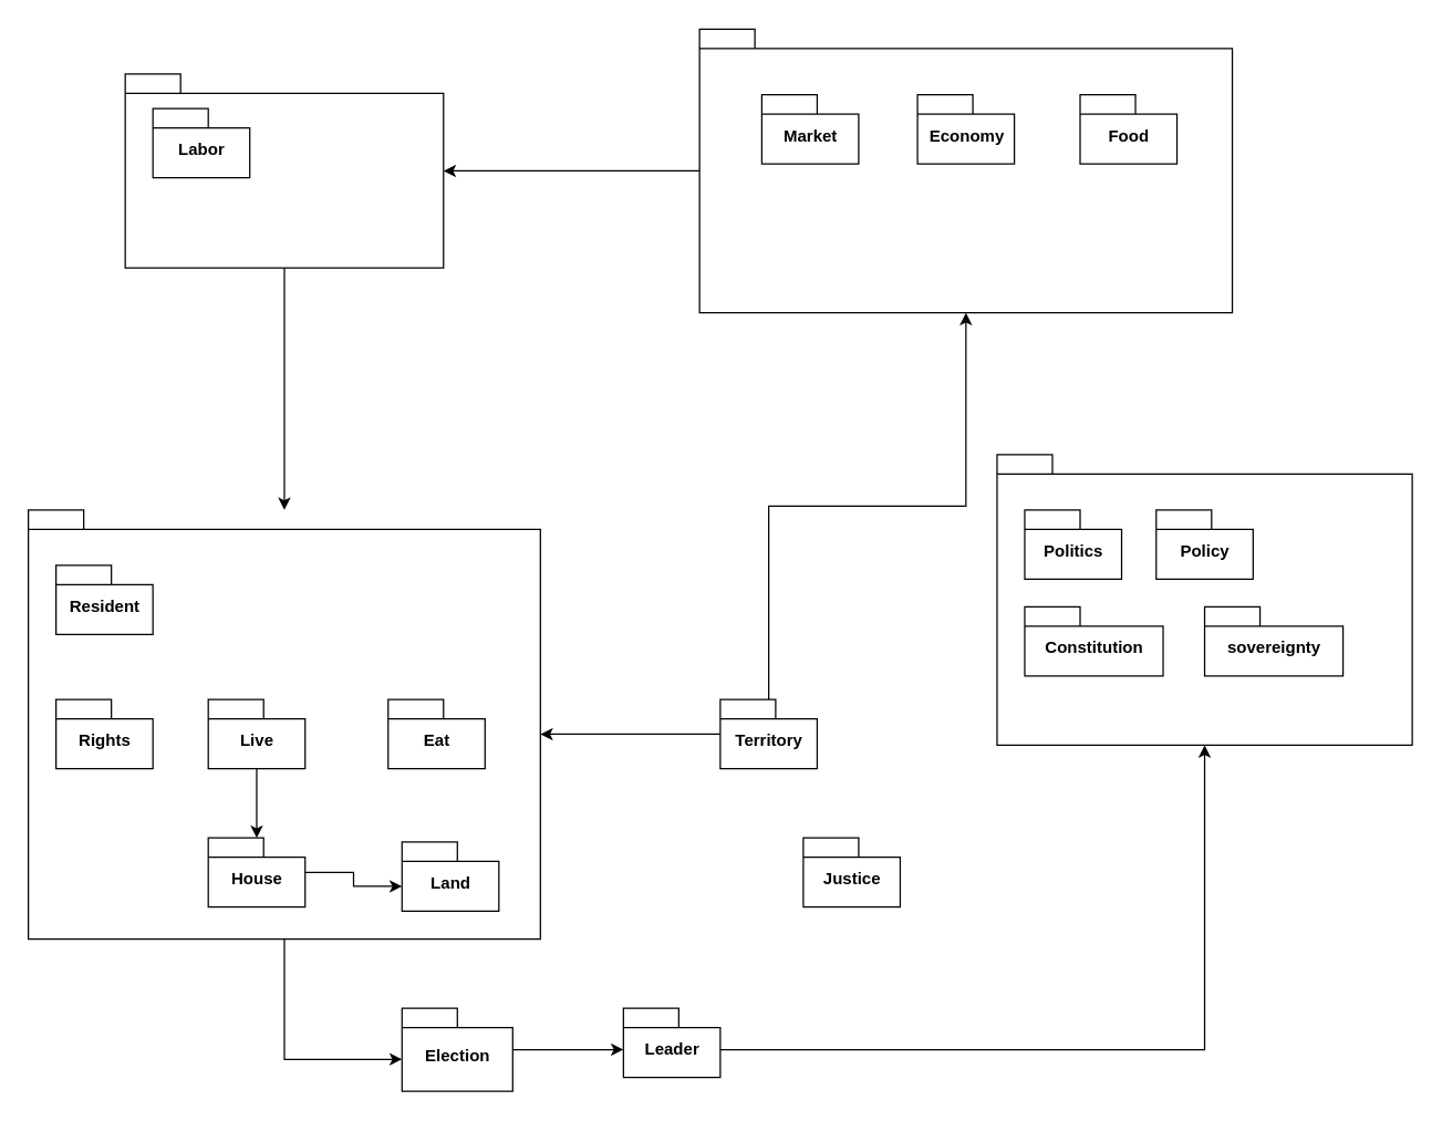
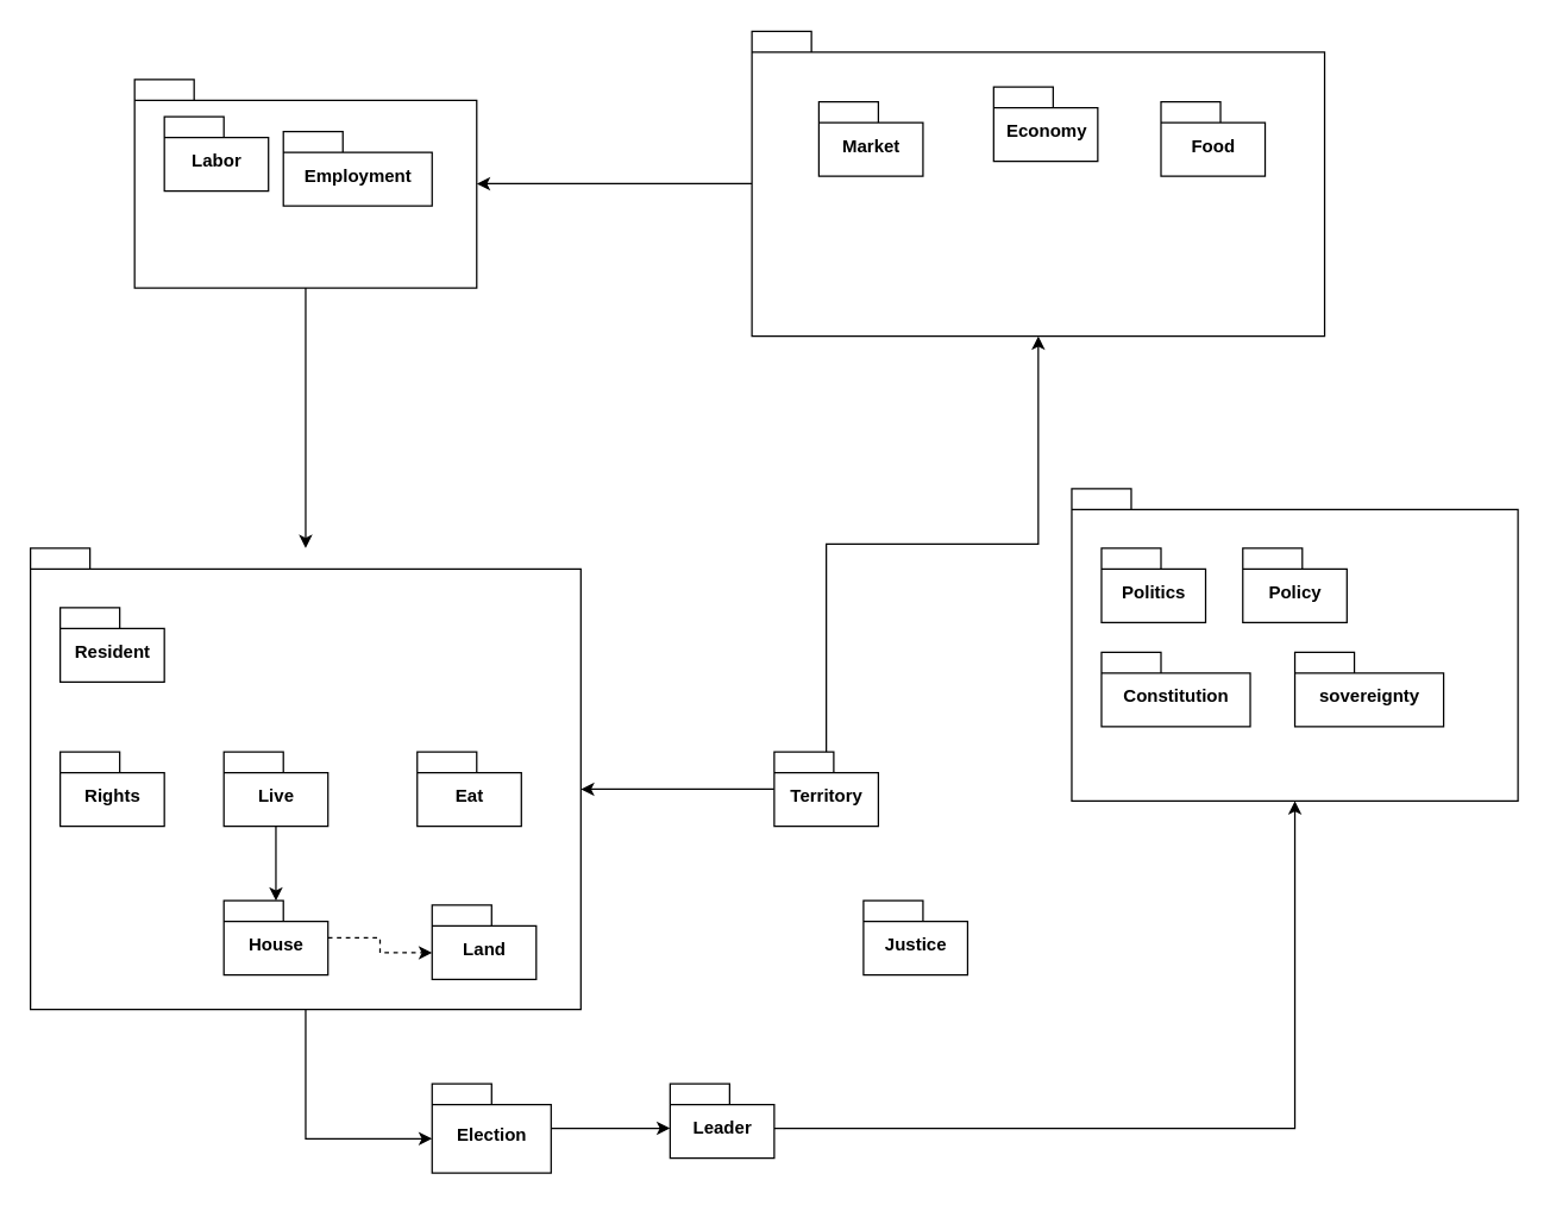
  <mxCell id="0" />
  <mxCell id="1" parent="0" />
  <mxCell id="2" value="" style="shape=folder;fontStyle=1;spacingTop=10;tabWidth=40;tabHeight=14;tabPosition=left;html=1;" vertex="1" parent="1"><mxGeometry x="720" y="328" width="300" height="210" as="geometry" /></mxCell>
  <mxCell id="3" style="edgeStyle=orthogonalEdgeStyle;rounded=0;orthogonalLoop=1;jettySize=auto;html=1;" edge="1" parent="1" source="4" target="6"><mxGeometry relative="1" as="geometry" /></mxCell>
  <mxCell id="4" value="" style="shape=folder;fontStyle=1;spacingTop=10;tabWidth=40;tabHeight=14;tabPosition=left;html=1;" vertex="1" parent="1"><mxGeometry x="90" y="53" width="230" height="140" as="geometry" /></mxCell>
  <mxCell id="5" style="edgeStyle=orthogonalEdgeStyle;rounded=0;orthogonalLoop=1;jettySize=auto;html=1;entryX=0;entryY=0;entryDx=0;entryDy=37;entryPerimeter=0;" edge="1" parent="1" source="6" target="26"><mxGeometry relative="1" as="geometry" /></mxCell>
  <mxCell id="6" value="" style="shape=folder;fontStyle=1;spacingTop=10;tabWidth=40;tabHeight=14;tabPosition=left;html=1;" vertex="1" parent="1"><mxGeometry x="20" y="368" width="370" height="310" as="geometry" /></mxCell>
  <mxCell id="7" style="edgeStyle=orthogonalEdgeStyle;rounded=0;orthogonalLoop=1;jettySize=auto;html=1;" edge="1" parent="1" source="8" target="4"><mxGeometry relative="1" as="geometry" /></mxCell>
  <mxCell id="8" value="" style="shape=folder;fontStyle=1;spacingTop=10;tabWidth=40;tabHeight=14;tabPosition=left;html=1;" vertex="1" parent="1"><mxGeometry x="505" y="20.5" width="385" height="205" as="geometry" /></mxCell>
  <mxCell id="9" style="edgeStyle=orthogonalEdgeStyle;rounded=0;orthogonalLoop=1;jettySize=auto;html=1;entryX=0;entryY=0;entryDx=370;entryDy=162;entryPerimeter=0;" edge="1" parent="1" source="11" target="6"><mxGeometry relative="1" as="geometry" /></mxCell>
  <mxCell id="10" style="edgeStyle=orthogonalEdgeStyle;rounded=0;orthogonalLoop=1;jettySize=auto;html=1;entryX=0.5;entryY=1;entryDx=0;entryDy=0;entryPerimeter=0;" edge="1" parent="1" source="11" target="8"><mxGeometry relative="1" as="geometry"><mxPoint x="680" y="288" as="targetPoint" /></mxGeometry></mxCell>
  <mxCell id="11" value="Territory" style="shape=folder;fontStyle=1;spacingTop=10;tabWidth=40;tabHeight=14;tabPosition=left;html=1;" vertex="1" parent="1"><mxGeometry x="520" y="505" width="70" height="50" as="geometry" /></mxCell>
  <mxCell id="12" value="sovereignty" style="shape=folder;fontStyle=1;spacingTop=10;tabWidth=40;tabHeight=14;tabPosition=left;html=1;" vertex="1" parent="1"><mxGeometry x="870" y="438" width="100" height="50" as="geometry" /></mxCell>
  <mxCell id="13" value="Rights" style="shape=folder;fontStyle=1;spacingTop=10;tabWidth=40;tabHeight=14;tabPosition=left;html=1;" vertex="1" parent="1"><mxGeometry x="40" y="505" width="70" height="50" as="geometry" /></mxCell>
  <mxCell id="14" value="Market" style="shape=folder;fontStyle=1;spacingTop=10;tabWidth=40;tabHeight=14;tabPosition=left;html=1;" vertex="1" parent="1"><mxGeometry x="550" y="68" width="70" height="50" as="geometry" /></mxCell>
- <mxCell id="15" value="Economy" style="shape=folder;fontStyle=1;spacingTop=10;tabWidth=40;tabHeight=14;tabPosition=left;html=1;" vertex="1" parent="1"><mxGeometry x="662.5" y="68" width="70" height="50" as="geometry" /></mxCell>
+ <mxCell id="15" value="Economy" style="shape=folder;fontStyle=1;spacingTop=10;tabWidth=40;tabHeight=14;tabPosition=left;html=1;" vertex="1" parent="1"><mxGeometry x="667.5" y="58" width="70" height="50" as="geometry" /></mxCell>
  <mxCell id="16" value="Labor" style="shape=folder;fontStyle=1;spacingTop=10;tabWidth=40;tabHeight=14;tabPosition=left;html=1;" vertex="1" parent="1"><mxGeometry x="110" y="78" width="70" height="50" as="geometry" /></mxCell>
  <mxCell id="17" value="Eat" style="shape=folder;fontStyle=1;spacingTop=10;tabWidth=40;tabHeight=14;tabPosition=left;html=1;" vertex="1" parent="1"><mxGeometry x="280" y="505" width="70" height="50" as="geometry" /></mxCell>
  <mxCell id="18" value="Food" style="shape=folder;fontStyle=1;spacingTop=10;tabWidth=40;tabHeight=14;tabPosition=left;html=1;" vertex="1" parent="1"><mxGeometry x="780" y="68" width="70" height="50" as="geometry" /></mxCell>
  <mxCell id="19" value="Constitution" style="shape=folder;fontStyle=1;spacingTop=10;tabWidth=40;tabHeight=14;tabPosition=left;html=1;" vertex="1" parent="1"><mxGeometry x="740" y="438" width="100" height="50" as="geometry" /></mxCell>
  <mxCell id="20" style="edgeStyle=orthogonalEdgeStyle;rounded=0;orthogonalLoop=1;jettySize=auto;html=1;entryX=0.5;entryY=1;entryDx=0;entryDy=0;entryPerimeter=0;" edge="1" parent="1" source="21" target="2"><mxGeometry relative="1" as="geometry"><Array as="points"><mxPoint x="870" y="758" /></Array></mxGeometry></mxCell>
  <mxCell id="21" value="Leader" style="shape=folder;fontStyle=1;spacingTop=10;tabWidth=40;tabHeight=14;tabPosition=left;html=1;" vertex="1" parent="1"><mxGeometry x="450" y="728" width="70" height="50" as="geometry" /></mxCell>
  <mxCell id="22" value="Resident" style="shape=folder;fontStyle=1;spacingTop=10;tabWidth=40;tabHeight=14;tabPosition=left;html=1;" vertex="1" parent="1"><mxGeometry x="40" y="408" width="70" height="50" as="geometry" /></mxCell>
  <mxCell id="23" value="Politics" style="shape=folder;fontStyle=1;spacingTop=10;tabWidth=40;tabHeight=14;tabPosition=left;html=1;" vertex="1" parent="1"><mxGeometry x="740" y="368" width="70" height="50" as="geometry" /></mxCell>
  <mxCell id="24" value="Policy" style="shape=folder;fontStyle=1;spacingTop=10;tabWidth=40;tabHeight=14;tabPosition=left;html=1;" vertex="1" parent="1"><mxGeometry x="835" y="368" width="70" height="50" as="geometry" /></mxCell>
  <mxCell id="25" style="edgeStyle=orthogonalEdgeStyle;rounded=0;orthogonalLoop=1;jettySize=auto;html=1;" edge="1" parent="1" source="26" target="21"><mxGeometry relative="1" as="geometry"><Array as="points"><mxPoint x="410" y="758" /><mxPoint x="410" y="758" /></Array></mxGeometry></mxCell>
  <mxCell id="26" value="Election" style="shape=folder;fontStyle=1;spacingTop=10;tabWidth=40;tabHeight=14;tabPosition=left;html=1;" vertex="1" parent="1"><mxGeometry x="290" y="728" width="80" height="60" as="geometry" /></mxCell>
  <mxCell id="27" style="edgeStyle=orthogonalEdgeStyle;rounded=0;orthogonalLoop=1;jettySize=auto;html=1;" edge="1" parent="1" source="28" target="31"><mxGeometry relative="1" as="geometry" /></mxCell>
  <mxCell id="28" value="Live" style="shape=folder;fontStyle=1;spacingTop=10;tabWidth=40;tabHeight=14;tabPosition=left;html=1;" vertex="1" parent="1"><mxGeometry x="150" y="505" width="70" height="50" as="geometry" /></mxCell>
  <mxCell id="29" value="Land" style="shape=folder;fontStyle=1;spacingTop=10;tabWidth=40;tabHeight=14;tabPosition=left;html=1;" vertex="1" parent="1"><mxGeometry x="290" y="608" width="70" height="50" as="geometry" /></mxCell>
- <mxCell id="30" style="edgeStyle=orthogonalEdgeStyle;rounded=0;orthogonalLoop=1;jettySize=auto;html=1;entryX=0;entryY=0;entryDx=0;entryDy=32;entryPerimeter=0;" edge="1" parent="1" source="31" target="29"><mxGeometry relative="1" as="geometry" /></mxCell>
+ <mxCell id="30" style="edgeStyle=orthogonalEdgeStyle;rounded=0;orthogonalLoop=1;jettySize=auto;html=1;entryX=0;entryY=0;entryDx=0;entryDy=32;entryPerimeter=0;dashed=1;" edge="1" parent="1" source="31" target="29"><mxGeometry relative="1" as="geometry" /></mxCell>
  <mxCell id="31" value="House" style="shape=folder;fontStyle=1;spacingTop=10;tabWidth=40;tabHeight=14;tabPosition=left;html=1;" vertex="1" parent="1"><mxGeometry x="150" y="605" width="70" height="50" as="geometry" /></mxCell>
+ <mxCell id="32" value="Employment" style="shape=folder;fontStyle=1;spacingTop=10;tabWidth=40;tabHeight=14;tabPosition=left;html=1;" vertex="1" parent="1"><mxGeometry x="190" y="88" width="100" height="50" as="geometry" /></mxCell>
  <mxCell id="33" value="Justice" style="shape=folder;fontStyle=1;spacingTop=10;tabWidth=40;tabHeight=14;tabPosition=left;html=1;" vertex="1" parent="1"><mxGeometry x="580" y="605" width="70" height="50" as="geometry" /></mxCell>
